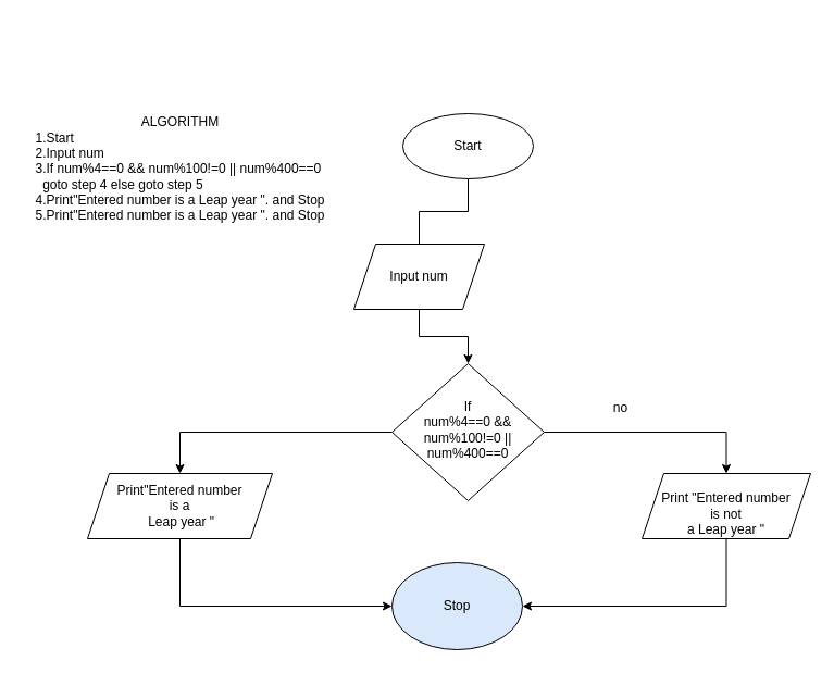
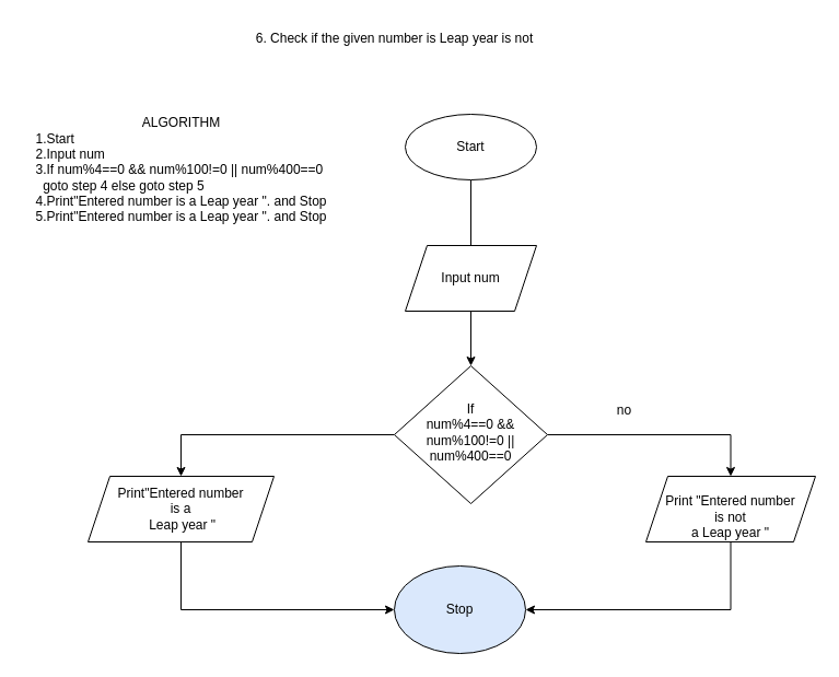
  <mxCell id="0" />
  <mxCell id="1" parent="0" />
  <mxCell id="2" value="" style="edgeStyle=orthogonalEdgeStyle;rounded=0;orthogonalLoop=1;jettySize=auto;html=1;entryX=0.5;entryY=0;entryDx=0;entryDy=0;endArrow=none;" parent="1" source="6" target="8" edge="1"><mxGeometry relative="1" as="geometry"><mxPoint x="430" y="234" as="targetPoint" /></mxGeometry></mxCell>
  <mxCell id="3" style="edgeStyle=orthogonalEdgeStyle;rounded=0;orthogonalLoop=1;jettySize=auto;html=1;entryX=0.5;entryY=0;entryDx=0;entryDy=0;" parent="1" source="5" target="10" edge="1"><mxGeometry relative="1" as="geometry"><mxPoint x="290" y="374" as="targetPoint" /></mxGeometry></mxCell>
  <mxCell id="4" style="edgeStyle=orthogonalEdgeStyle;rounded=0;orthogonalLoop=1;jettySize=auto;html=1;exitX=1;exitY=0.5;exitDx=0;exitDy=0;entryX=0.5;entryY=0;entryDx=0;entryDy=0;" parent="1" source="5" target="16" edge="1"><mxGeometry relative="1" as="geometry"><mxPoint x="680" y="397" as="targetPoint" /></mxGeometry></mxCell>
  <mxCell id="5" value="If&lt;br&gt;num%4==0 &amp;amp;&amp;amp; num%100!=0 || num%400==0" style="rhombus;whiteSpace=wrap;html=1;shadow=0;fontFamily=Helvetica;fontSize=12;align=center;strokeWidth=1;spacing=6;spacingTop=-4;" parent="1" vertex="1"><mxGeometry x="360" y="334" width="140" height="126" as="geometry" /></mxCell>
  <mxCell id="6" value="Start" style="ellipse;whiteSpace=wrap;html=1;rounded=1;glass=0;strokeWidth=1;shadow=0;" parent="1" vertex="1"><mxGeometry x="370" y="104" width="120" height="60" as="geometry" /></mxCell>
  <mxCell id="7" value="" style="edgeStyle=orthogonalEdgeStyle;rounded=0;orthogonalLoop=1;jettySize=auto;html=1;entryX=0.5;entryY=0;entryDx=0;entryDy=0;" parent="1" source="8" target="5" edge="1"><mxGeometry relative="1" as="geometry"><mxPoint x="430" y="334" as="targetPoint" /></mxGeometry></mxCell>
- <mxCell id="8" value="Input num" style="shape=parallelogram;perimeter=parallelogramPerimeter;whiteSpace=wrap;html=1;fixedSize=1;" parent="1" vertex="1"><mxGeometry x="325" y="224" width="120" height="60" as="geometry" /></mxCell>
+ <mxCell id="8" value="Input num" style="shape=parallelogram;perimeter=parallelogramPerimeter;whiteSpace=wrap;html=1;fixedSize=1;" parent="1" vertex="1"><mxGeometry x="370" y="224" width="120" height="60" as="geometry" /></mxCell>
  <mxCell id="9" style="edgeStyle=orthogonalEdgeStyle;rounded=0;orthogonalLoop=1;jettySize=auto;html=1;exitX=0.5;exitY=1;exitDx=0;exitDy=0;entryX=0;entryY=0.5;entryDx=0;entryDy=0;" parent="1" source="10" target="12" edge="1"><mxGeometry relative="1" as="geometry" /></mxCell>
  <mxCell id="10" value="Print&quot;Entered number &lt;br&gt;is a&lt;br&gt;&amp;nbsp;Leap year &quot;" style="shape=parallelogram;perimeter=parallelogramPerimeter;whiteSpace=wrap;html=1;fixedSize=1;" parent="1" vertex="1"><mxGeometry x="80" y="435" width="170" height="60" as="geometry" /></mxCell>
  <mxCell id="11" value="no" style="text;html=1;align=center;verticalAlign=middle;resizable=0;points=[];autosize=1;strokeColor=none;fillColor=none;" parent="1" vertex="1"><mxGeometry x="550" y="360" width="40" height="30" as="geometry" /></mxCell>
  <mxCell id="12" value="Stop&lt;br&gt;" style="ellipse;whiteSpace=wrap;html=1;fillColor=#dae8fc;" parent="1" vertex="1"><mxGeometry x="360" y="517" width="120" height="80" as="geometry" /></mxCell>
+ <mxCell id="13" value="6. Check if the given number is Leap year is not" style="text;html=1;align=center;verticalAlign=middle;resizable=0;points=[];autosize=1;strokeColor=none;fillColor=none;" parent="1" vertex="1"><mxGeometry x="220" y="20" width="280" height="30" as="geometry" /></mxCell>
  <mxCell id="14" value="no&lt;br&gt;" style="text;html=1;align=center;verticalAlign=middle;resizable=0;points=[];autosize=1;strokeColor=none;fillColor=none;" parent="1" vertex="1"><mxGeometry x="680" y="425" width="40" height="30" as="geometry" /></mxCell>
  <mxCell id="15" style="edgeStyle=orthogonalEdgeStyle;rounded=0;orthogonalLoop=1;jettySize=auto;html=1;exitX=0.5;exitY=1;exitDx=0;exitDy=0;entryX=1;entryY=0.5;entryDx=0;entryDy=0;" parent="1" source="16" target="12" edge="1"><mxGeometry relative="1" as="geometry" /></mxCell>
  <mxCell id="16" value="&lt;br&gt;Print &quot;Entered number &lt;br&gt;is not &lt;br&gt;a Leap year &quot;&lt;br&gt;" style="shape=parallelogram;perimeter=parallelogramPerimeter;whiteSpace=wrap;html=1;fixedSize=1;" parent="1" vertex="1"><mxGeometry x="590" y="435" width="155" height="60" as="geometry" /></mxCell>
  <mxCell id="17" value="ALGORITHM&lt;br&gt;&lt;div style=&quot;text-align: left;&quot;&gt;&lt;span style=&quot;background-color: initial;&quot;&gt;1.Start&lt;/span&gt;&lt;/div&gt;&lt;div style=&quot;text-align: left;&quot;&gt;&lt;span style=&quot;background-color: initial;&quot;&gt;2.Input num&lt;/span&gt;&lt;/div&gt;&lt;div style=&quot;text-align: left;&quot;&gt;&lt;span style=&quot;background-color: initial;&quot;&gt;3.&lt;/span&gt;&lt;span style=&quot;background-color: initial;&quot;&gt;If&amp;nbsp;&lt;/span&gt;&lt;span style=&quot;background-color: initial;&quot;&gt;num%4==0 &amp;amp;&amp;amp; num%100!=0 || num%400==0&lt;/span&gt;&lt;/div&gt;&lt;div style=&quot;text-align: left;&quot;&gt;&lt;span style=&quot;background-color: initial;&quot;&gt;&amp;nbsp; goto step 4 else goto step 5&lt;/span&gt;&lt;/div&gt;&lt;div style=&quot;text-align: left;&quot;&gt;&lt;span style=&quot;background-color: initial;&quot;&gt;4.&lt;/span&gt;&lt;span style=&quot;background-color: initial;&quot;&gt;Print&quot;Entered number&amp;nbsp;&lt;/span&gt;&lt;span style=&quot;background-color: initial;&quot;&gt;is a&amp;nbsp;&lt;/span&gt;&lt;span style=&quot;background-color: initial;&quot;&gt;Leap year &quot;. and Stop&lt;/span&gt;&lt;/div&gt;&lt;div style=&quot;text-align: left;&quot;&gt;&lt;span style=&quot;background-color: initial;&quot;&gt;5.&lt;/span&gt;&lt;span style=&quot;background-color: initial;&quot;&gt;Print&quot;Entered number&amp;nbsp;&lt;/span&gt;&lt;span style=&quot;background-color: initial;&quot;&gt;is a&amp;nbsp;&lt;/span&gt;&lt;span style=&quot;background-color: initial;&quot;&gt;Leap year &quot;. and Stop&lt;/span&gt;&lt;/div&gt;" style="text;html=1;align=center;verticalAlign=middle;resizable=0;points=[];autosize=1;strokeColor=none;fillColor=none;" vertex="1" parent="1"><mxGeometry x="20" y="100" width="290" height="110" as="geometry" /></mxCell>
